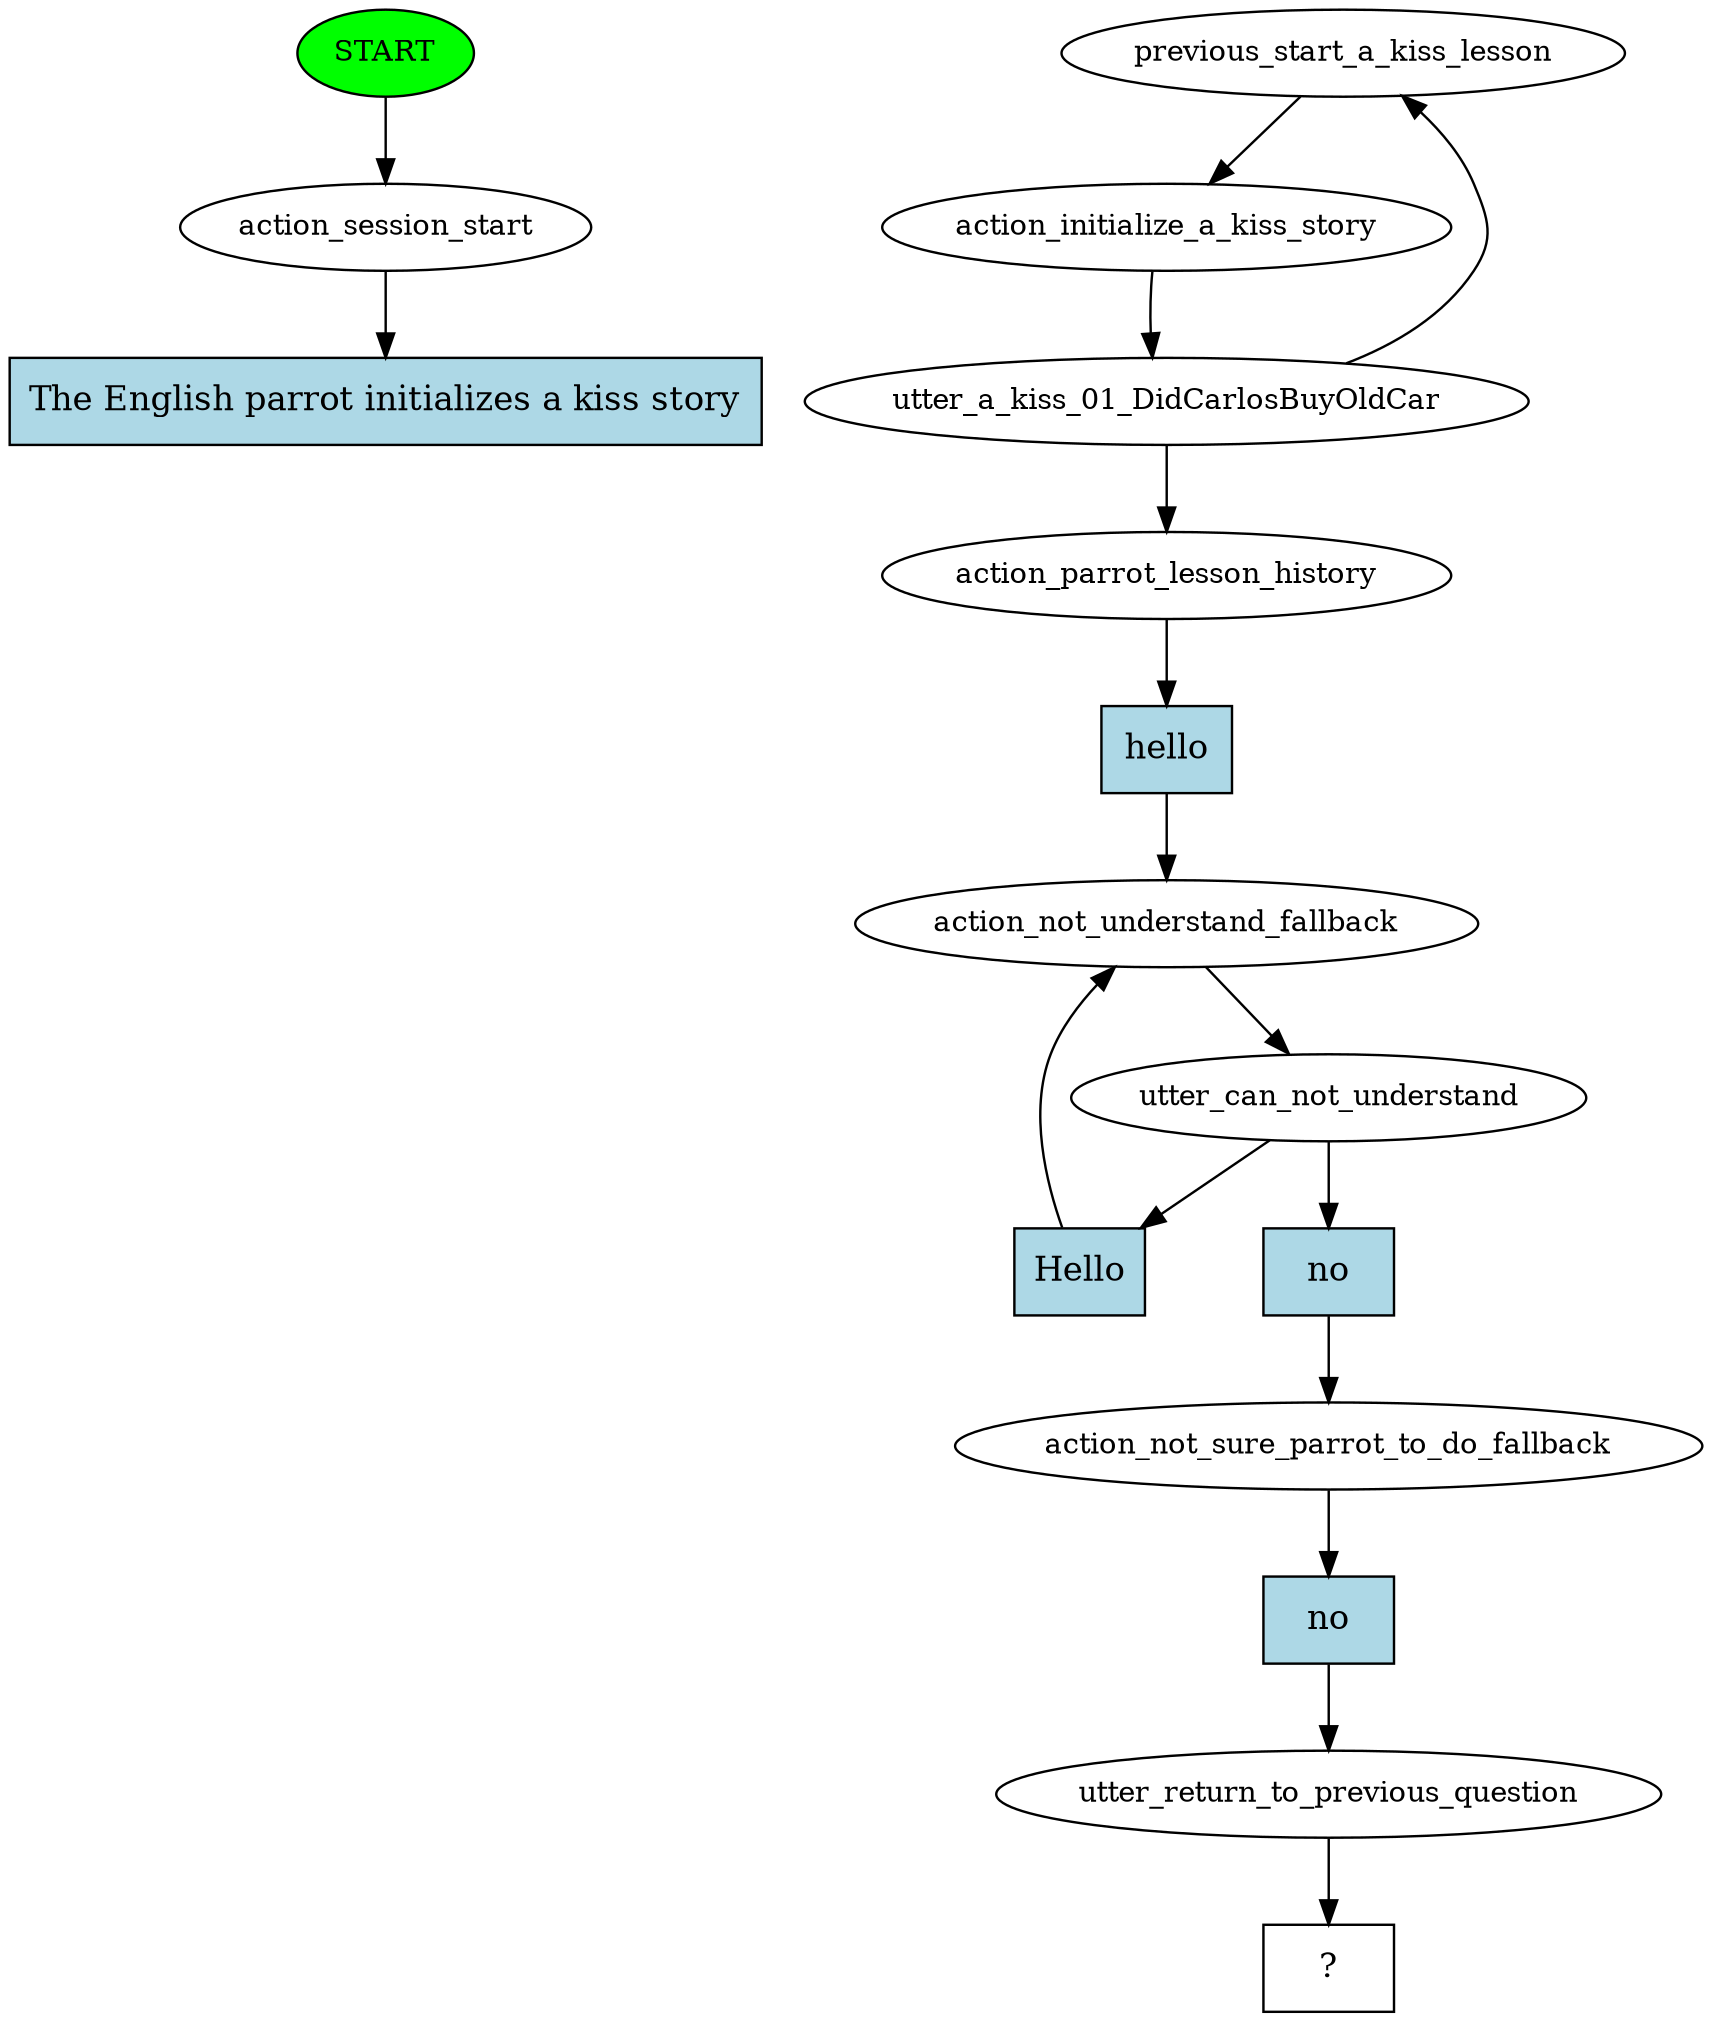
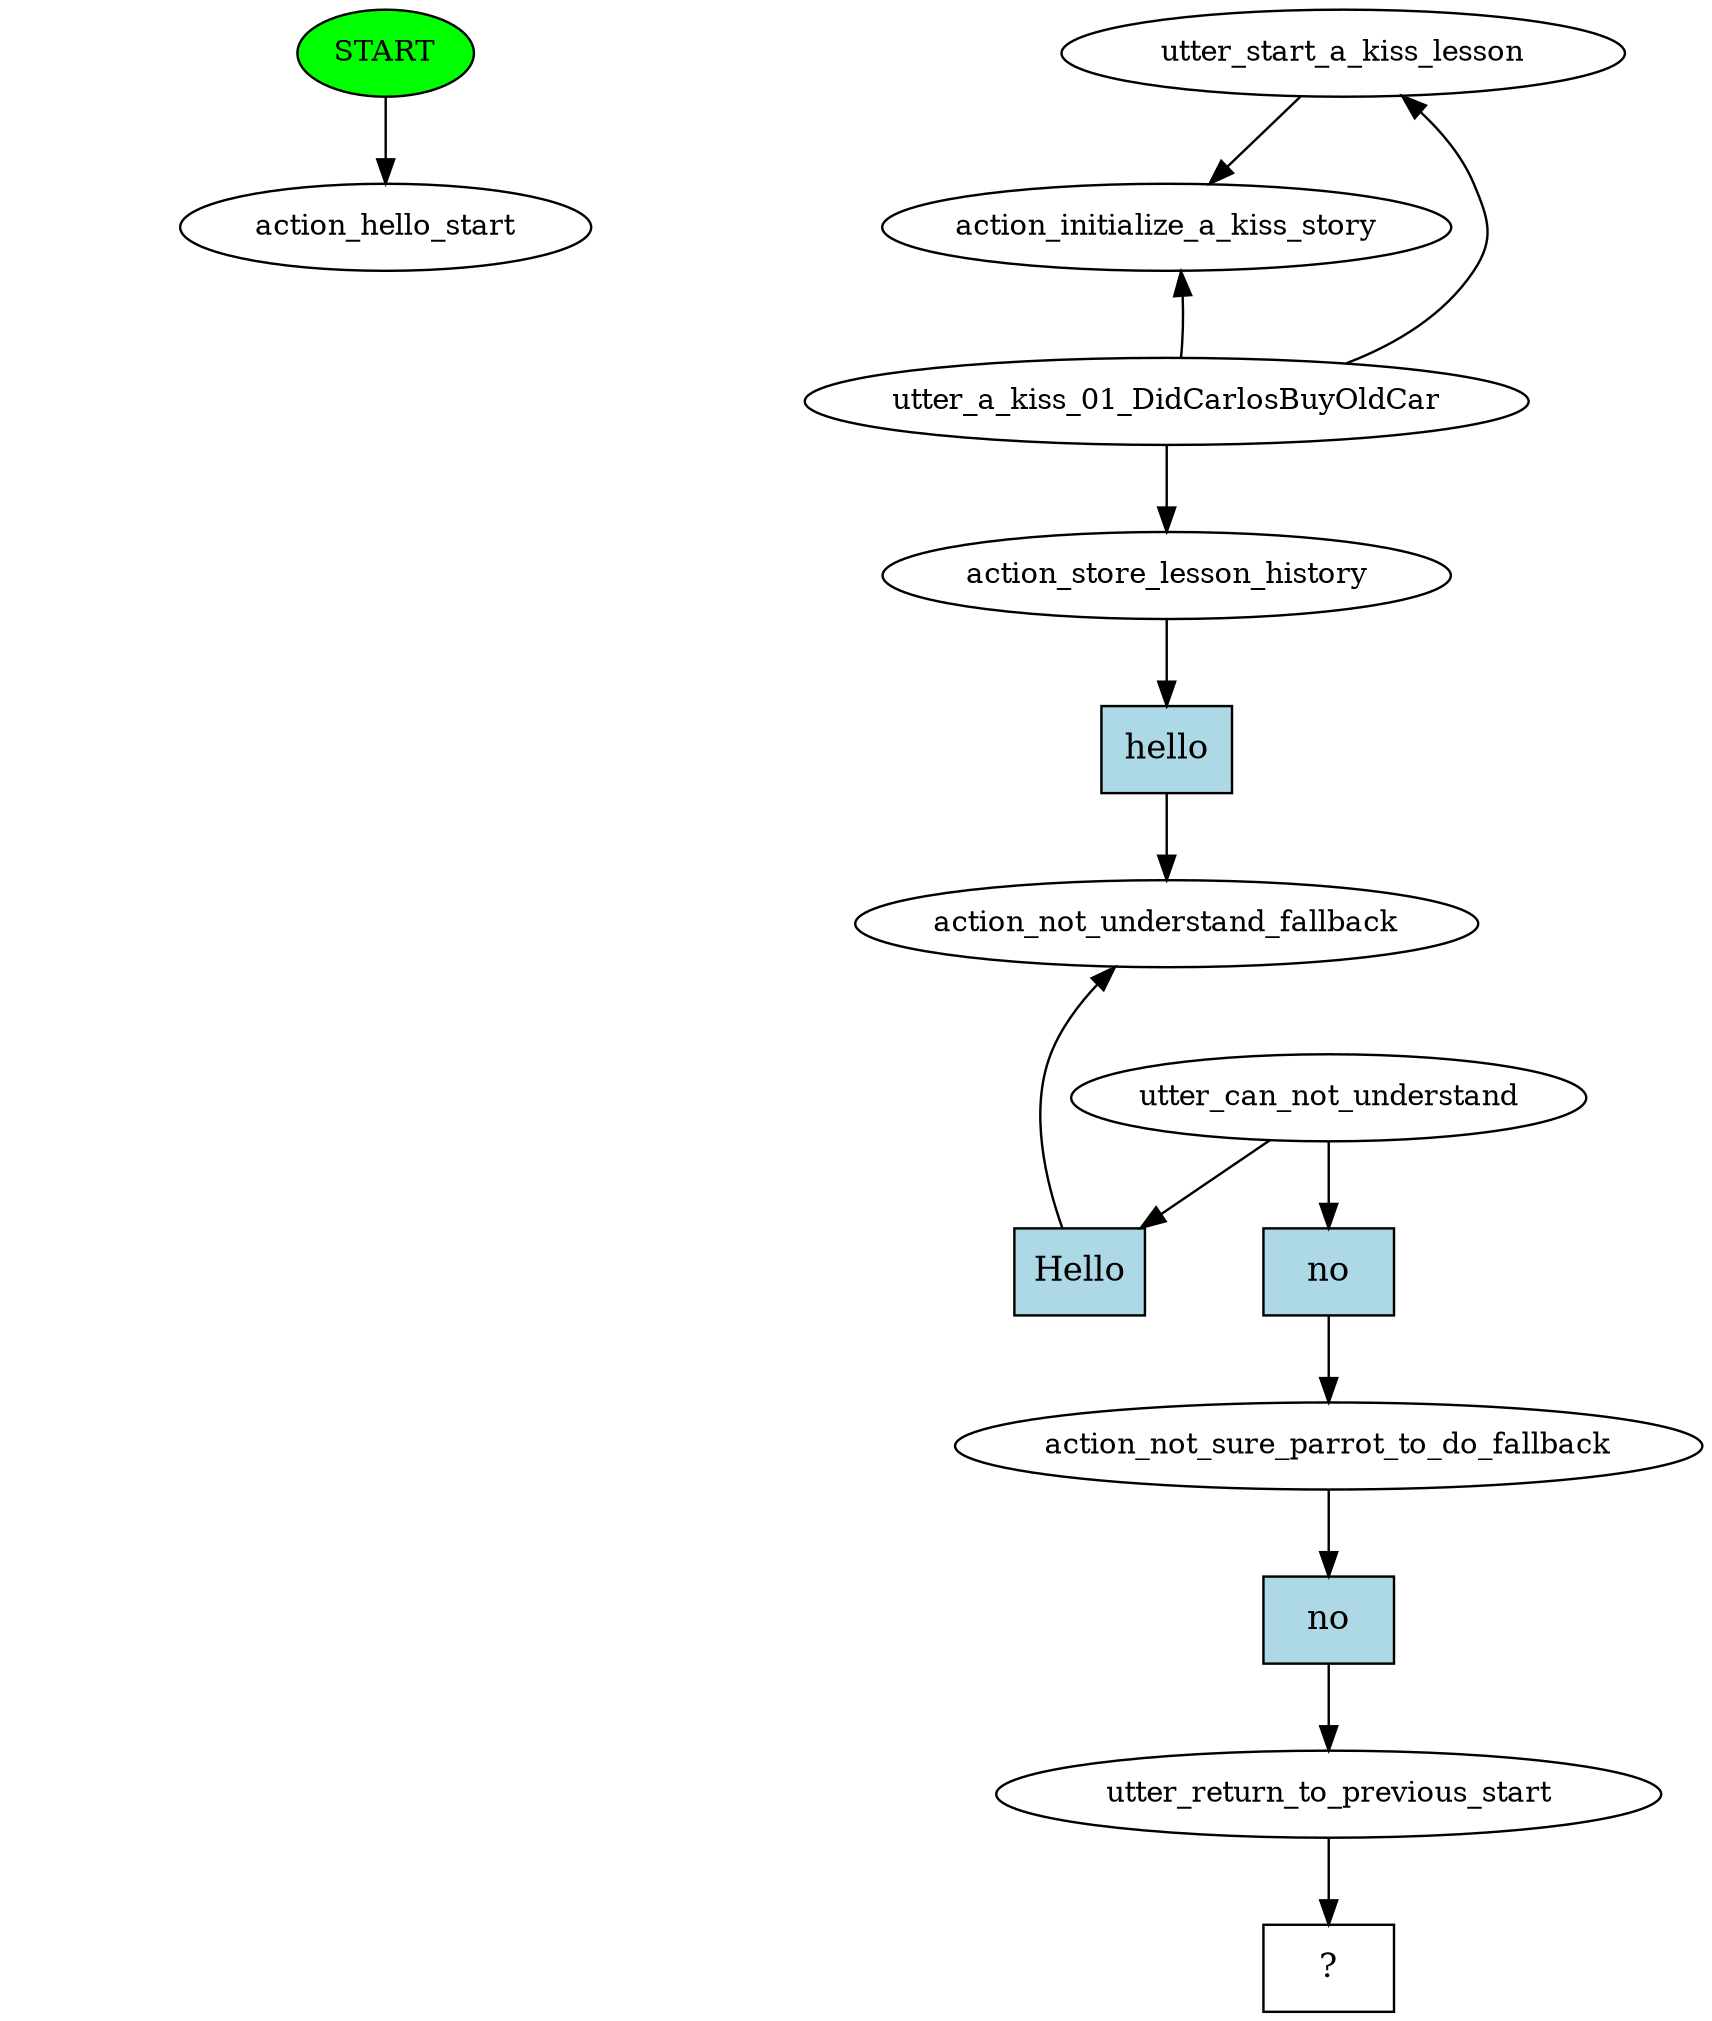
  digraph {
    node [fontsize=12]
    n1 [fillcolor=green label=START style=filled]
-   n2 [label=action_session_start]
-   n3 [fillcolor=lightblue label="The English parrot initializes a kiss story" shape=rect style=filled fontsize=""]
-   n4 [label=previous_start_a_kiss_lesson]
+   n2 [label=action_hello_start]
+   n4 [label=utter_start_a_kiss_lesson]
    n5 [label=action_initialize_a_kiss_story]
    n6 [label=utter_a_kiss_01_DidCarlosBuyOldCar]
-   n7 [label=action_parrot_lesson_history]
+   n7 [label=action_store_lesson_history]
    n8 [fillcolor=lightblue label=hello shape=rect style=filled fontsize=""]
    n9 [label=action_not_understand_fallback]
    n10 [label=utter_can_not_understand]
    n11 [fillcolor=lightblue label=Hello shape=rect style=filled fontsize=""]
    n12 [fillcolor=lightblue label=no shape=rect style=filled fontsize=""]
    n13 [label=action_not_sure_parrot_to_do_fallback]
    n14 [fillcolor=lightblue label=no shape=rect style=filled fontsize=""]
-   n15 [label=utter_return_to_previous_question]
+   n15 [label=utter_return_to_previous_start]
    n16 [label="  ?  " shape=rect fontsize=""]
    n1 -> n2
-   n2 -> n3
    n4 -> n5
-   n5 -> n6
+   n6 -> n5
    n6 -> n4
    n6 -> n7
    n7 -> n8
    n8 -> n9
-   n9 -> n10
    n10 -> n11
    n10 -> n12
    n11 -> n9
    n12 -> n13
    n13 -> n14
    n14 -> n15
    n15 -> n16
  }
